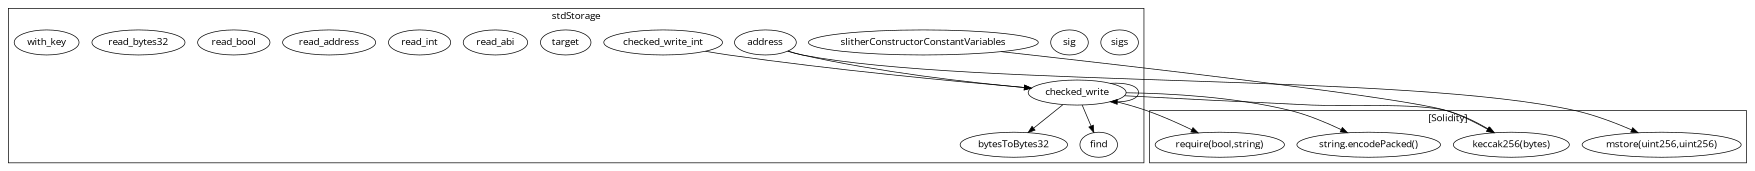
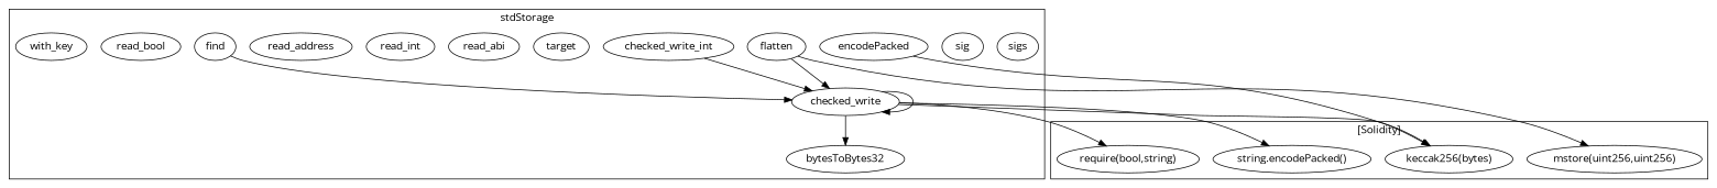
  strict digraph {
    fontname="Open Sans"
    node [fontname="Open Sans"]
    edge [fontname="Open Sans"]
    n1 [label=sigs]
    n2 [label=sig]
    n3 [label=bytesToBytes32]
    n4 [label=checked_write_int]
    n5 [label=checked_write]
-   n6 [label=slitherConstructorConstantVariables]
-   n7 [label=address]
+   n6 [label=encodePacked]
+   n7 [label=flatten]
    n8 [label=target]
    n9 [label=read_abi]
    n10 [label=read_int]
    n11 [label=read_address]
    n12 [label=find]
    n13 [label=read_bool]
-   n14 [label=read_bytes32]
    n15 [label=with_key]
    "keccak256(bytes)"
    "mstore(uint256,uint256)"
    n18 [label="string.encodePacked()"]
    "require(bool,string)"
    subgraph cluster_1 {
      label=stdStorage
      n1
      n2
      n3
      n4
      n5
      n6
      n7
      n8
      n9
      n10
      n11
      n12
      n13
-     n14
      n15
    }
    subgraph cluster_2 {
      label="[Solidity]"
      "keccak256(bytes)"
      "mstore(uint256,uint256)"
      n18
      "require(bool,string)"
    }
    n4 -> n5
    n5 -> n3
    n5 -> n5
-   n5 -> n12
+   n12 -> n5
    n5 -> "keccak256(bytes)"
    n5 -> n18
    n5 -> "require(bool,string)"
    n6 -> "keccak256(bytes)"
    n7 -> n5
    n7 -> "mstore(uint256,uint256)"
  }
